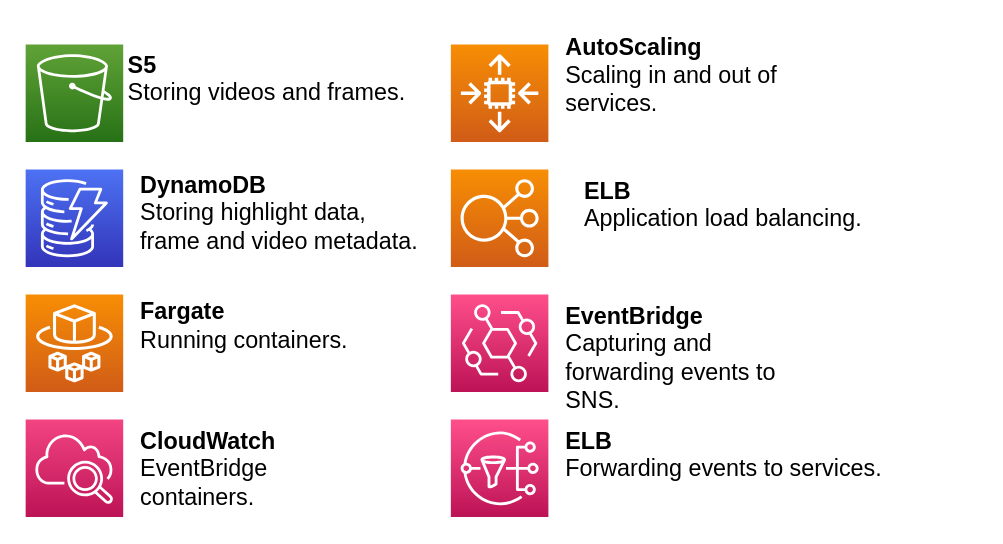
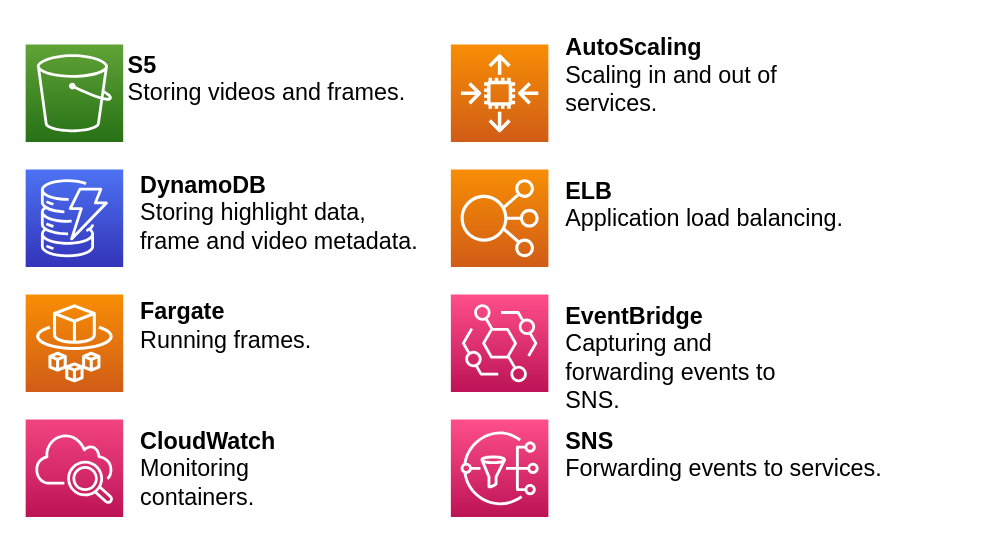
  <mxCell id="0" />
  <mxCell id="1" parent="0" />
  <mxCell id="2" value="" style="sketch=0;points=[[0,0,0],[0.25,0,0],[0.5,0,0],[0.75,0,0],[1,0,0],[0,1,0],[0.25,1,0],[0.5,1,0],[0.75,1,0],[1,1,0],[0,0.25,0],[0,0.5,0],[0,0.75,0],[1,0.25,0],[1,0.5,0],[1,0.75,0]];outlineConnect=0;fontColor=#232F3E;gradientColor=#60A337;gradientDirection=north;fillColor=#277116;strokeColor=#ffffff;dashed=0;verticalLabelPosition=bottom;verticalAlign=top;align=center;html=1;fontSize=12;fontStyle=0;aspect=fixed;shape=mxgraph.aws4.resourceIcon;resIcon=mxgraph.aws4.s3;" vertex="1" parent="1"><mxGeometry x="20" y="35" width="78" height="78" as="geometry" /></mxCell>
  <mxCell id="3" value="" style="sketch=0;points=[[0,0,0],[0.25,0,0],[0.5,0,0],[0.75,0,0],[1,0,0],[0,1,0],[0.25,1,0],[0.5,1,0],[0.75,1,0],[1,1,0],[0,0.25,0],[0,0.5,0],[0,0.75,0],[1,0.25,0],[1,0.5,0],[1,0.75,0]];outlineConnect=0;fontColor=#232F3E;gradientColor=#4D72F3;gradientDirection=north;fillColor=#3334B9;strokeColor=#ffffff;dashed=0;verticalLabelPosition=bottom;verticalAlign=top;align=center;html=1;fontSize=12;fontStyle=0;aspect=fixed;shape=mxgraph.aws4.resourceIcon;resIcon=mxgraph.aws4.dynamodb;" vertex="1" parent="1"><mxGeometry x="20" y="135" width="78" height="78" as="geometry" /></mxCell>
  <mxCell id="4" value="" style="sketch=0;points=[[0,0,0],[0.25,0,0],[0.5,0,0],[0.75,0,0],[1,0,0],[0,1,0],[0.25,1,0],[0.5,1,0],[0.75,1,0],[1,1,0],[0,0.25,0],[0,0.5,0],[0,0.75,0],[1,0.25,0],[1,0.5,0],[1,0.75,0]];outlineConnect=0;fontColor=#232F3E;gradientColor=#F78E04;gradientDirection=north;fillColor=#D05C17;strokeColor=#ffffff;dashed=0;verticalLabelPosition=bottom;verticalAlign=top;align=center;html=1;fontSize=12;fontStyle=0;aspect=fixed;shape=mxgraph.aws4.resourceIcon;resIcon=mxgraph.aws4.fargate;" vertex="1" parent="1"><mxGeometry x="20" y="235" width="78" height="78" as="geometry" /></mxCell>
  <mxCell id="5" value="" style="sketch=0;points=[[0,0,0],[0.25,0,0],[0.5,0,0],[0.75,0,0],[1,0,0],[0,1,0],[0.25,1,0],[0.5,1,0],[0.75,1,0],[1,1,0],[0,0.25,0],[0,0.5,0],[0,0.75,0],[1,0.25,0],[1,0.5,0],[1,0.75,0]];points=[[0,0,0],[0.25,0,0],[0.5,0,0],[0.75,0,0],[1,0,0],[0,1,0],[0.25,1,0],[0.5,1,0],[0.75,1,0],[1,1,0],[0,0.25,0],[0,0.5,0],[0,0.75,0],[1,0.25,0],[1,0.5,0],[1,0.75,0]];outlineConnect=0;fontColor=#232F3E;gradientColor=#F34482;gradientDirection=north;fillColor=#BC1356;strokeColor=#ffffff;dashed=0;verticalLabelPosition=bottom;verticalAlign=top;align=center;html=1;fontSize=12;fontStyle=0;aspect=fixed;shape=mxgraph.aws4.resourceIcon;resIcon=mxgraph.aws4.cloudwatch_2;" vertex="1" parent="1"><mxGeometry x="20" y="335" width="78" height="78" as="geometry" /></mxCell>
  <mxCell id="6" value="" style="sketch=0;points=[[0,0,0],[0.25,0,0],[0.5,0,0],[0.75,0,0],[1,0,0],[0,1,0],[0.25,1,0],[0.5,1,0],[0.75,1,0],[1,1,0],[0,0.25,0],[0,0.5,0],[0,0.75,0],[1,0.25,0],[1,0.5,0],[1,0.75,0]];outlineConnect=0;fontColor=#232F3E;gradientColor=#F78E04;gradientDirection=north;fillColor=#D05C17;strokeColor=#ffffff;dashed=0;verticalLabelPosition=bottom;verticalAlign=top;align=center;html=1;fontSize=12;fontStyle=0;aspect=fixed;shape=mxgraph.aws4.resourceIcon;resIcon=mxgraph.aws4.auto_scaling2;" vertex="1" parent="1"><mxGeometry x="360" y="35" width="78" height="78" as="geometry" /></mxCell>
  <mxCell id="7" value="" style="sketch=0;points=[[0,0,0],[0.25,0,0],[0.5,0,0],[0.75,0,0],[1,0,0],[0,1,0],[0.25,1,0],[0.5,1,0],[0.75,1,0],[1,1,0],[0,0.25,0],[0,0.5,0],[0,0.75,0],[1,0.25,0],[1,0.5,0],[1,0.75,0]];outlineConnect=0;fontColor=#232F3E;gradientColor=#FF4F8B;gradientDirection=north;fillColor=#BC1356;strokeColor=#ffffff;dashed=0;verticalLabelPosition=bottom;verticalAlign=top;align=center;html=1;fontSize=12;fontStyle=0;aspect=fixed;shape=mxgraph.aws4.resourceIcon;resIcon=mxgraph.aws4.eventbridge;" vertex="1" parent="1"><mxGeometry x="360" y="235" width="78" height="78" as="geometry" /></mxCell>
  <mxCell id="8" value="" style="sketch=0;points=[[0,0,0],[0.25,0,0],[0.5,0,0],[0.75,0,0],[1,0,0],[0,1,0],[0.25,1,0],[0.5,1,0],[0.75,1,0],[1,1,0],[0,0.25,0],[0,0.5,0],[0,0.75,0],[1,0.25,0],[1,0.5,0],[1,0.75,0]];outlineConnect=0;fontColor=#232F3E;gradientColor=#FF4F8B;gradientDirection=north;fillColor=#BC1356;strokeColor=#ffffff;dashed=0;verticalLabelPosition=bottom;verticalAlign=top;align=center;html=1;fontSize=12;fontStyle=0;aspect=fixed;shape=mxgraph.aws4.resourceIcon;resIcon=mxgraph.aws4.sns;" vertex="1" parent="1"><mxGeometry x="360" y="335" width="78" height="78" as="geometry" /></mxCell>
  <mxCell id="9" value="" style="sketch=0;points=[[0,0,0],[0.25,0,0],[0.5,0,0],[0.75,0,0],[1,0,0],[0,1,0],[0.25,1,0],[0.5,1,0],[0.75,1,0],[1,1,0],[0,0.25,0],[0,0.5,0],[0,0.75,0],[1,0.25,0],[1,0.5,0],[1,0.75,0]];outlineConnect=0;fontColor=#232F3E;gradientColor=#F78E04;gradientDirection=north;fillColor=#D05C17;strokeColor=#ffffff;dashed=0;verticalLabelPosition=bottom;verticalAlign=top;align=center;html=1;fontSize=12;fontStyle=0;aspect=fixed;shape=mxgraph.aws4.resourceIcon;resIcon=mxgraph.aws4.elastic_load_balancing;" vertex="1" parent="1"><mxGeometry x="360" y="135" width="78" height="78" as="geometry" /></mxCell>
  <mxCell id="10" value="&lt;span id=&quot;docs-internal-guid-86e20522-7fff-7889-68bb-368160c53fd7&quot;&gt;&lt;p dir=&quot;ltr&quot; style=&quot;text-align: left ; line-height: 1.2 ; margin-top: 0pt ; margin-bottom: 0pt&quot;&gt;&lt;span style=&quot;font-size: 14pt ; font-family: &amp;#34;calibri&amp;#34; , sans-serif ; background-color: transparent ; font-weight: 700 ; vertical-align: baseline&quot;&gt;S5&lt;/span&gt;&lt;/p&gt;&lt;p dir=&quot;ltr&quot; style=&quot;text-align: left ; line-height: 1.2 ; margin-top: 0pt ; margin-bottom: 0pt&quot;&gt;&lt;span style=&quot;font-size: 14pt ; font-family: &amp;#34;calibri&amp;#34; , sans-serif ; background-color: transparent ; vertical-align: baseline&quot;&gt;Storing videos and frames.&lt;/span&gt;&lt;/p&gt;&lt;div style=&quot;text-align: left&quot;&gt;&lt;span style=&quot;font-size: 14pt ; font-family: &amp;#34;calibri&amp;#34; , sans-serif ; background-color: transparent ; vertical-align: baseline&quot;&gt;&lt;br&gt;&lt;/span&gt;&lt;/div&gt;&lt;/span&gt;" style="text;html=1;strokeColor=none;fillColor=none;align=center;verticalAlign=middle;whiteSpace=wrap;rounded=0;" vertex="1" parent="1"><mxGeometry x="98" y="59" width="230" height="30" as="geometry" /></mxCell>
  <mxCell id="11" value="&lt;span id=&quot;docs-internal-guid-86e20522-7fff-7889-68bb-368160c53fd7&quot;&gt;&lt;p dir=&quot;ltr&quot; style=&quot;line-height: 1.2 ; margin-top: 0pt ; margin-bottom: 0pt&quot;&gt;&lt;span style=&quot;font-size: 14pt ; font-family: &amp;#34;calibri&amp;#34; , sans-serif ; color: rgb(0 , 0 , 0) ; background-color: transparent ; font-weight: 700 ; font-style: normal ; font-variant: normal ; text-decoration: none ; vertical-align: baseline&quot;&gt;DynamoDB&lt;/span&gt;&lt;/p&gt;&lt;p dir=&quot;ltr&quot; style=&quot;line-height: 1.2 ; margin-top: 0pt ; margin-bottom: 0pt&quot;&gt;&lt;span id=&quot;docs-internal-guid-be538a76-7fff-2ea2-e9bb-30c00b63adc3&quot;&gt;&lt;/span&gt;&lt;/p&gt;&lt;p dir=&quot;ltr&quot; style=&quot;line-height: 1.2 ; margin-top: 0pt ; margin-bottom: 0pt&quot;&gt;&lt;span style=&quot;font-size: 14pt ; font-family: &amp;#34;calibri&amp;#34; , sans-serif ; color: rgb(0 , 0 , 0) ; background-color: transparent ; font-weight: 400 ; font-style: normal ; font-variant: normal ; text-decoration: none ; vertical-align: baseline&quot;&gt;Storing highlight data, frame and video metadata.&lt;/span&gt;&lt;/p&gt;&lt;/span&gt;" style="text;html=1;strokeColor=none;fillColor=none;align=left;verticalAlign=middle;whiteSpace=wrap;rounded=0;" vertex="1" parent="1"><mxGeometry x="110" y="155" width="230" height="30" as="geometry" /></mxCell>
- <mxCell id="12" value="&lt;span id=&quot;docs-internal-guid-86e20522-7fff-7889-68bb-368160c53fd7&quot;&gt;&lt;p dir=&quot;ltr&quot; style=&quot;line-height: 1.2 ; margin-top: 0pt ; margin-bottom: 0pt&quot;&gt;&lt;span style=&quot;font-size: 14pt ; font-family: &amp;#34;calibri&amp;#34; , sans-serif ; color: rgb(0 , 0 , 0) ; background-color: transparent ; font-weight: 700 ; font-style: normal ; font-variant: normal ; text-decoration: none ; vertical-align: baseline&quot;&gt;Fargate&lt;/span&gt;&lt;/p&gt;&lt;p dir=&quot;ltr&quot; style=&quot;line-height: 1.2 ; margin-top: 0pt ; margin-bottom: 0pt&quot;&gt;&lt;span id=&quot;docs-internal-guid-1a92fe81-7fff-95f5-9b53-41b062206e92&quot;&gt;&lt;/span&gt;&lt;/p&gt;&lt;p dir=&quot;ltr&quot; style=&quot;line-height: 1.2 ; margin-top: 0pt ; margin-bottom: 0pt&quot;&gt;&lt;span style=&quot;font-size: 14pt ; font-family: &amp;#34;calibri&amp;#34; , sans-serif ; color: rgb(0 , 0 , 0) ; background-color: transparent ; font-weight: 400 ; font-style: normal ; font-variant: normal ; text-decoration: none ; vertical-align: baseline&quot;&gt;Running containers.&lt;/span&gt;&lt;/p&gt;&lt;/span&gt;" style="text;html=1;strokeColor=none;fillColor=none;align=left;verticalAlign=middle;whiteSpace=wrap;rounded=0;" vertex="1" parent="1"><mxGeometry x="110" y="245" width="230" height="30" as="geometry" /></mxCell>
- <mxCell id="13" value="&lt;b style=&quot;font-weight: normal&quot; id=&quot;docs-internal-guid-1a92fe81-7fff-95f5-9b53-41b062206e92&quot;&gt;&lt;p dir=&quot;ltr&quot; style=&quot;line-height: 1.2 ; margin-top: 0pt ; margin-bottom: 0pt&quot;&gt;&lt;/p&gt;&lt;/b&gt;&lt;span id=&quot;docs-internal-guid-85e020ab-7fff-ce08-172c-e20ee1049fe2&quot;&gt;&lt;p dir=&quot;ltr&quot; style=&quot;line-height: 1.2 ; margin-top: 0pt ; margin-bottom: 0pt&quot;&gt;&lt;span style=&quot;font-size: 14pt ; font-family: &amp;#34;calibri&amp;#34; , sans-serif ; background-color: transparent ; font-weight: 700 ; vertical-align: baseline&quot;&gt;CloudWatch&lt;/span&gt;&lt;/p&gt;&lt;p dir=&quot;ltr&quot; style=&quot;line-height: 1.2 ; margin-top: 0pt ; margin-bottom: 0pt&quot;&gt;&lt;span style=&quot;font-size: 14pt ; font-family: &amp;#34;calibri&amp;#34; , sans-serif ; background-color: transparent ; vertical-align: baseline&quot;&gt;EventBridge containers.&lt;/span&gt;&lt;/p&gt;&lt;div&gt;&lt;span style=&quot;font-size: 14pt ; font-family: &amp;#34;calibri&amp;#34; , sans-serif ; background-color: transparent ; vertical-align: baseline&quot;&gt;&lt;br&gt;&lt;/span&gt;&lt;/div&gt;&lt;/span&gt;" style="text;whiteSpace=wrap;html=1;" vertex="1" parent="1"><mxGeometry x="110" y="335" width="180" height="70" as="geometry" /></mxCell>
+ <mxCell id="12" value="&lt;span id=&quot;docs-internal-guid-86e20522-7fff-7889-68bb-368160c53fd7&quot;&gt;&lt;p dir=&quot;ltr&quot; style=&quot;line-height: 1.2 ; margin-top: 0pt ; margin-bottom: 0pt&quot;&gt;&lt;span style=&quot;font-size: 14pt ; font-family: &amp;#34;calibri&amp;#34; , sans-serif ; color: rgb(0 , 0 , 0) ; background-color: transparent ; font-weight: 700 ; font-style: normal ; font-variant: normal ; text-decoration: none ; vertical-align: baseline&quot;&gt;Fargate&lt;/span&gt;&lt;/p&gt;&lt;p dir=&quot;ltr&quot; style=&quot;line-height: 1.2 ; margin-top: 0pt ; margin-bottom: 0pt&quot;&gt;&lt;span id=&quot;docs-internal-guid-1a92fe81-7fff-95f5-9b53-41b062206e92&quot;&gt;&lt;/span&gt;&lt;/p&gt;&lt;p dir=&quot;ltr&quot; style=&quot;line-height: 1.2 ; margin-top: 0pt ; margin-bottom: 0pt&quot;&gt;&lt;span style=&quot;font-size: 14pt ; font-family: &amp;#34;calibri&amp;#34; , sans-serif ; color: rgb(0 , 0 , 0) ; background-color: transparent ; font-weight: 400 ; font-style: normal ; font-variant: normal ; text-decoration: none ; vertical-align: baseline&quot;&gt;Running frames.&lt;/span&gt;&lt;/p&gt;&lt;/span&gt;" style="text;html=1;strokeColor=none;fillColor=none;align=left;verticalAlign=middle;whiteSpace=wrap;rounded=0;" vertex="1" parent="1"><mxGeometry x="110" y="245" width="230" height="30" as="geometry" /></mxCell>
+ <mxCell id="13" value="&lt;b style=&quot;font-weight: normal&quot; id=&quot;docs-internal-guid-1a92fe81-7fff-95f5-9b53-41b062206e92&quot;&gt;&lt;p dir=&quot;ltr&quot; style=&quot;line-height: 1.2 ; margin-top: 0pt ; margin-bottom: 0pt&quot;&gt;&lt;/p&gt;&lt;/b&gt;&lt;span id=&quot;docs-internal-guid-85e020ab-7fff-ce08-172c-e20ee1049fe2&quot;&gt;&lt;p dir=&quot;ltr&quot; style=&quot;line-height: 1.2 ; margin-top: 0pt ; margin-bottom: 0pt&quot;&gt;&lt;span style=&quot;font-size: 14pt ; font-family: &amp;#34;calibri&amp;#34; , sans-serif ; background-color: transparent ; font-weight: 700 ; vertical-align: baseline&quot;&gt;CloudWatch&lt;/span&gt;&lt;/p&gt;&lt;p dir=&quot;ltr&quot; style=&quot;line-height: 1.2 ; margin-top: 0pt ; margin-bottom: 0pt&quot;&gt;&lt;span style=&quot;font-size: 14pt ; font-family: &amp;#34;calibri&amp;#34; , sans-serif ; background-color: transparent ; vertical-align: baseline&quot;&gt;Monitoring containers.&lt;/span&gt;&lt;/p&gt;&lt;div&gt;&lt;span style=&quot;font-size: 14pt ; font-family: &amp;#34;calibri&amp;#34; , sans-serif ; background-color: transparent ; vertical-align: baseline&quot;&gt;&lt;br&gt;&lt;/span&gt;&lt;/div&gt;&lt;/span&gt;" style="text;whiteSpace=wrap;html=1;" vertex="1" parent="1"><mxGeometry x="110" y="335" width="180" height="70" as="geometry" /></mxCell>
  <mxCell id="14" value="&lt;b style=&quot;font-weight: normal&quot; id=&quot;docs-internal-guid-85e020ab-7fff-ce08-172c-e20ee1049fe2&quot;&gt;&lt;p dir=&quot;ltr&quot; style=&quot;line-height: 1.2 ; margin-top: 0pt ; margin-bottom: 0pt&quot;&gt;&lt;/p&gt;&lt;/b&gt;&lt;span id=&quot;docs-internal-guid-096e7839-7fff-fd7c-4a09-fde0152ef099&quot;&gt;&lt;p dir=&quot;ltr&quot; style=&quot;line-height: 1.2 ; margin-top: 0pt ; margin-bottom: 0pt&quot;&gt;&lt;span style=&quot;font-size: 14pt ; font-family: &amp;#34;calibri&amp;#34; , sans-serif ; background-color: transparent ; font-weight: 700 ; vertical-align: baseline&quot;&gt;AutoScaling&lt;/span&gt;&lt;/p&gt;&lt;p dir=&quot;ltr&quot; style=&quot;line-height: 1.2 ; margin-top: 0pt ; margin-bottom: 0pt&quot;&gt;&lt;span style=&quot;font-size: 14pt ; font-family: &amp;#34;calibri&amp;#34; , sans-serif ; background-color: transparent ; vertical-align: baseline&quot;&gt;Scaling in and out of services.&lt;/span&gt;&lt;/p&gt;&lt;div&gt;&lt;span style=&quot;font-size: 14pt ; font-family: &amp;#34;calibri&amp;#34; , sans-serif ; background-color: transparent ; vertical-align: baseline&quot;&gt;&lt;br&gt;&lt;/span&gt;&lt;/div&gt;&lt;/span&gt;" style="text;whiteSpace=wrap;html=1;" vertex="1" parent="1"><mxGeometry x="450" y="20" width="200" height="70" as="geometry" /></mxCell>
- <mxCell id="15" value="&lt;b style=&quot;font-weight: normal&quot; id=&quot;docs-internal-guid-096e7839-7fff-fd7c-4a09-fde0152ef099&quot;&gt;&lt;p dir=&quot;ltr&quot; style=&quot;line-height: 1.2 ; margin-top: 0pt ; margin-bottom: 0pt&quot;&gt;&lt;/p&gt;&lt;/b&gt;&lt;span id=&quot;docs-internal-guid-c7adc08a-7fff-27d3-52f0-64bcfa612e01&quot;&gt;&lt;p dir=&quot;ltr&quot; style=&quot;line-height: 1.2 ; margin-top: 0pt ; margin-bottom: 0pt&quot;&gt;&lt;span style=&quot;font-size: 14pt ; font-family: &amp;#34;calibri&amp;#34; , sans-serif ; background-color: transparent ; font-weight: 700 ; vertical-align: baseline&quot;&gt;ELB&lt;/span&gt;&lt;/p&gt;&lt;p dir=&quot;ltr&quot; style=&quot;line-height: 1.2 ; margin-top: 0pt ; margin-bottom: 0pt&quot;&gt;&lt;span style=&quot;font-size: 14pt ; font-family: &amp;#34;calibri&amp;#34; , sans-serif ; background-color: transparent ; vertical-align: baseline&quot;&gt;Application load balancing.&lt;/span&gt;&lt;/p&gt;&lt;div&gt;&lt;span style=&quot;font-size: 14pt ; font-family: &amp;#34;calibri&amp;#34; , sans-serif ; background-color: transparent ; vertical-align: baseline&quot;&gt;&lt;br&gt;&lt;/span&gt;&lt;/div&gt;&lt;/span&gt;" style="text;whiteSpace=wrap;html=1;" vertex="1" parent="1"><mxGeometry x="465" y="135" width="250" height="70" as="geometry" /></mxCell>
+ <mxCell id="15" value="&lt;b style=&quot;font-weight: normal&quot; id=&quot;docs-internal-guid-096e7839-7fff-fd7c-4a09-fde0152ef099&quot;&gt;&lt;p dir=&quot;ltr&quot; style=&quot;line-height: 1.2 ; margin-top: 0pt ; margin-bottom: 0pt&quot;&gt;&lt;/p&gt;&lt;/b&gt;&lt;span id=&quot;docs-internal-guid-c7adc08a-7fff-27d3-52f0-64bcfa612e01&quot;&gt;&lt;p dir=&quot;ltr&quot; style=&quot;line-height: 1.2 ; margin-top: 0pt ; margin-bottom: 0pt&quot;&gt;&lt;span style=&quot;font-size: 14pt ; font-family: &amp;#34;calibri&amp;#34; , sans-serif ; background-color: transparent ; font-weight: 700 ; vertical-align: baseline&quot;&gt;ELB&lt;/span&gt;&lt;/p&gt;&lt;p dir=&quot;ltr&quot; style=&quot;line-height: 1.2 ; margin-top: 0pt ; margin-bottom: 0pt&quot;&gt;&lt;span style=&quot;font-size: 14pt ; font-family: &amp;#34;calibri&amp;#34; , sans-serif ; background-color: transparent ; vertical-align: baseline&quot;&gt;Application load balancing.&lt;/span&gt;&lt;/p&gt;&lt;div&gt;&lt;span style=&quot;font-size: 14pt ; font-family: &amp;#34;calibri&amp;#34; , sans-serif ; background-color: transparent ; vertical-align: baseline&quot;&gt;&lt;br&gt;&lt;/span&gt;&lt;/div&gt;&lt;/span&gt;" style="text;whiteSpace=wrap;html=1;" vertex="1" parent="1"><mxGeometry x="450" y="135" width="250" height="70" as="geometry" /></mxCell>
  <mxCell id="16" value="&lt;b style=&quot;font-weight: normal&quot; id=&quot;docs-internal-guid-c7adc08a-7fff-27d3-52f0-64bcfa612e01&quot;&gt;&lt;p dir=&quot;ltr&quot; style=&quot;line-height: 1.2 ; margin-top: 0pt ; margin-bottom: 0pt&quot;&gt;&lt;/p&gt;&lt;/b&gt;&lt;span id=&quot;docs-internal-guid-e00270c4-7fff-8268-76e8-566c503667b2&quot;&gt;&lt;p dir=&quot;ltr&quot; style=&quot;line-height: 1.2 ; margin-top: 0pt ; margin-bottom: 0pt&quot;&gt;&lt;span style=&quot;font-size: 14pt ; font-family: &amp;#34;calibri&amp;#34; , sans-serif ; background-color: transparent ; font-weight: 700 ; vertical-align: baseline&quot;&gt;EventBridge&lt;/span&gt;&lt;/p&gt;&lt;p dir=&quot;ltr&quot; style=&quot;line-height: 1.2 ; margin-top: 0pt ; margin-bottom: 0pt&quot;&gt;&lt;span style=&quot;font-size: 14pt ; font-family: &amp;#34;calibri&amp;#34; , sans-serif ; background-color: transparent ; vertical-align: baseline&quot;&gt;Capturing and forwarding events to SNS.&lt;/span&gt;&lt;/p&gt;&lt;div&gt;&lt;span style=&quot;font-size: 14pt ; font-family: &amp;#34;calibri&amp;#34; , sans-serif ; background-color: transparent ; vertical-align: baseline&quot;&gt;&lt;br&gt;&lt;/span&gt;&lt;/div&gt;&lt;/span&gt;" style="text;whiteSpace=wrap;html=1;" vertex="1" parent="1"><mxGeometry x="450" y="235" width="210" height="70" as="geometry" /></mxCell>
- <mxCell id="17" value="&lt;b style=&quot;font-weight: normal&quot; id=&quot;docs-internal-guid-e00270c4-7fff-8268-76e8-566c503667b2&quot;&gt;&lt;p dir=&quot;ltr&quot; style=&quot;line-height: 1.2 ; margin-top: 0pt ; margin-bottom: 0pt&quot;&gt;&lt;/p&gt;&lt;/b&gt;&lt;span id=&quot;docs-internal-guid-7722b85e-7fff-b51a-e24e-8a32ccc74397&quot;&gt;&lt;p dir=&quot;ltr&quot; style=&quot;line-height: 1.2 ; margin-top: 0pt ; margin-bottom: 0pt&quot;&gt;&lt;span style=&quot;font-size: 14pt ; font-family: &amp;#34;calibri&amp;#34; , sans-serif ; background-color: transparent ; font-weight: 700 ; vertical-align: baseline&quot;&gt;ELB&lt;/span&gt;&lt;/p&gt;&lt;p dir=&quot;ltr&quot; style=&quot;line-height: 1.2 ; margin-top: 0pt ; margin-bottom: 0pt&quot;&gt;&lt;span style=&quot;font-size: 14pt ; font-family: &amp;#34;calibri&amp;#34; , sans-serif ; background-color: transparent ; vertical-align: baseline&quot;&gt;Forwarding events to services.&lt;/span&gt;&lt;/p&gt;&lt;div&gt;&lt;span style=&quot;font-size: 14pt ; font-family: &amp;#34;calibri&amp;#34; , sans-serif ; background-color: transparent ; vertical-align: baseline&quot;&gt;&lt;br&gt;&lt;/span&gt;&lt;/div&gt;&lt;/span&gt;" style="text;whiteSpace=wrap;html=1;" vertex="1" parent="1"><mxGeometry x="450" y="335" width="330" height="70" as="geometry" /></mxCell>
+ <mxCell id="17" value="&lt;b style=&quot;font-weight: normal&quot; id=&quot;docs-internal-guid-e00270c4-7fff-8268-76e8-566c503667b2&quot;&gt;&lt;p dir=&quot;ltr&quot; style=&quot;line-height: 1.2 ; margin-top: 0pt ; margin-bottom: 0pt&quot;&gt;&lt;/p&gt;&lt;/b&gt;&lt;span id=&quot;docs-internal-guid-7722b85e-7fff-b51a-e24e-8a32ccc74397&quot;&gt;&lt;p dir=&quot;ltr&quot; style=&quot;line-height: 1.2 ; margin-top: 0pt ; margin-bottom: 0pt&quot;&gt;&lt;span style=&quot;font-size: 14pt ; font-family: &amp;#34;calibri&amp;#34; , sans-serif ; background-color: transparent ; font-weight: 700 ; vertical-align: baseline&quot;&gt;SNS&lt;/span&gt;&lt;/p&gt;&lt;p dir=&quot;ltr&quot; style=&quot;line-height: 1.2 ; margin-top: 0pt ; margin-bottom: 0pt&quot;&gt;&lt;span style=&quot;font-size: 14pt ; font-family: &amp;#34;calibri&amp;#34; , sans-serif ; background-color: transparent ; vertical-align: baseline&quot;&gt;Forwarding events to services.&lt;/span&gt;&lt;/p&gt;&lt;div&gt;&lt;span style=&quot;font-size: 14pt ; font-family: &amp;#34;calibri&amp;#34; , sans-serif ; background-color: transparent ; vertical-align: baseline&quot;&gt;&lt;br&gt;&lt;/span&gt;&lt;/div&gt;&lt;/span&gt;" style="text;whiteSpace=wrap;html=1;" vertex="1" parent="1"><mxGeometry x="450" y="335" width="330" height="70" as="geometry" /></mxCell>
